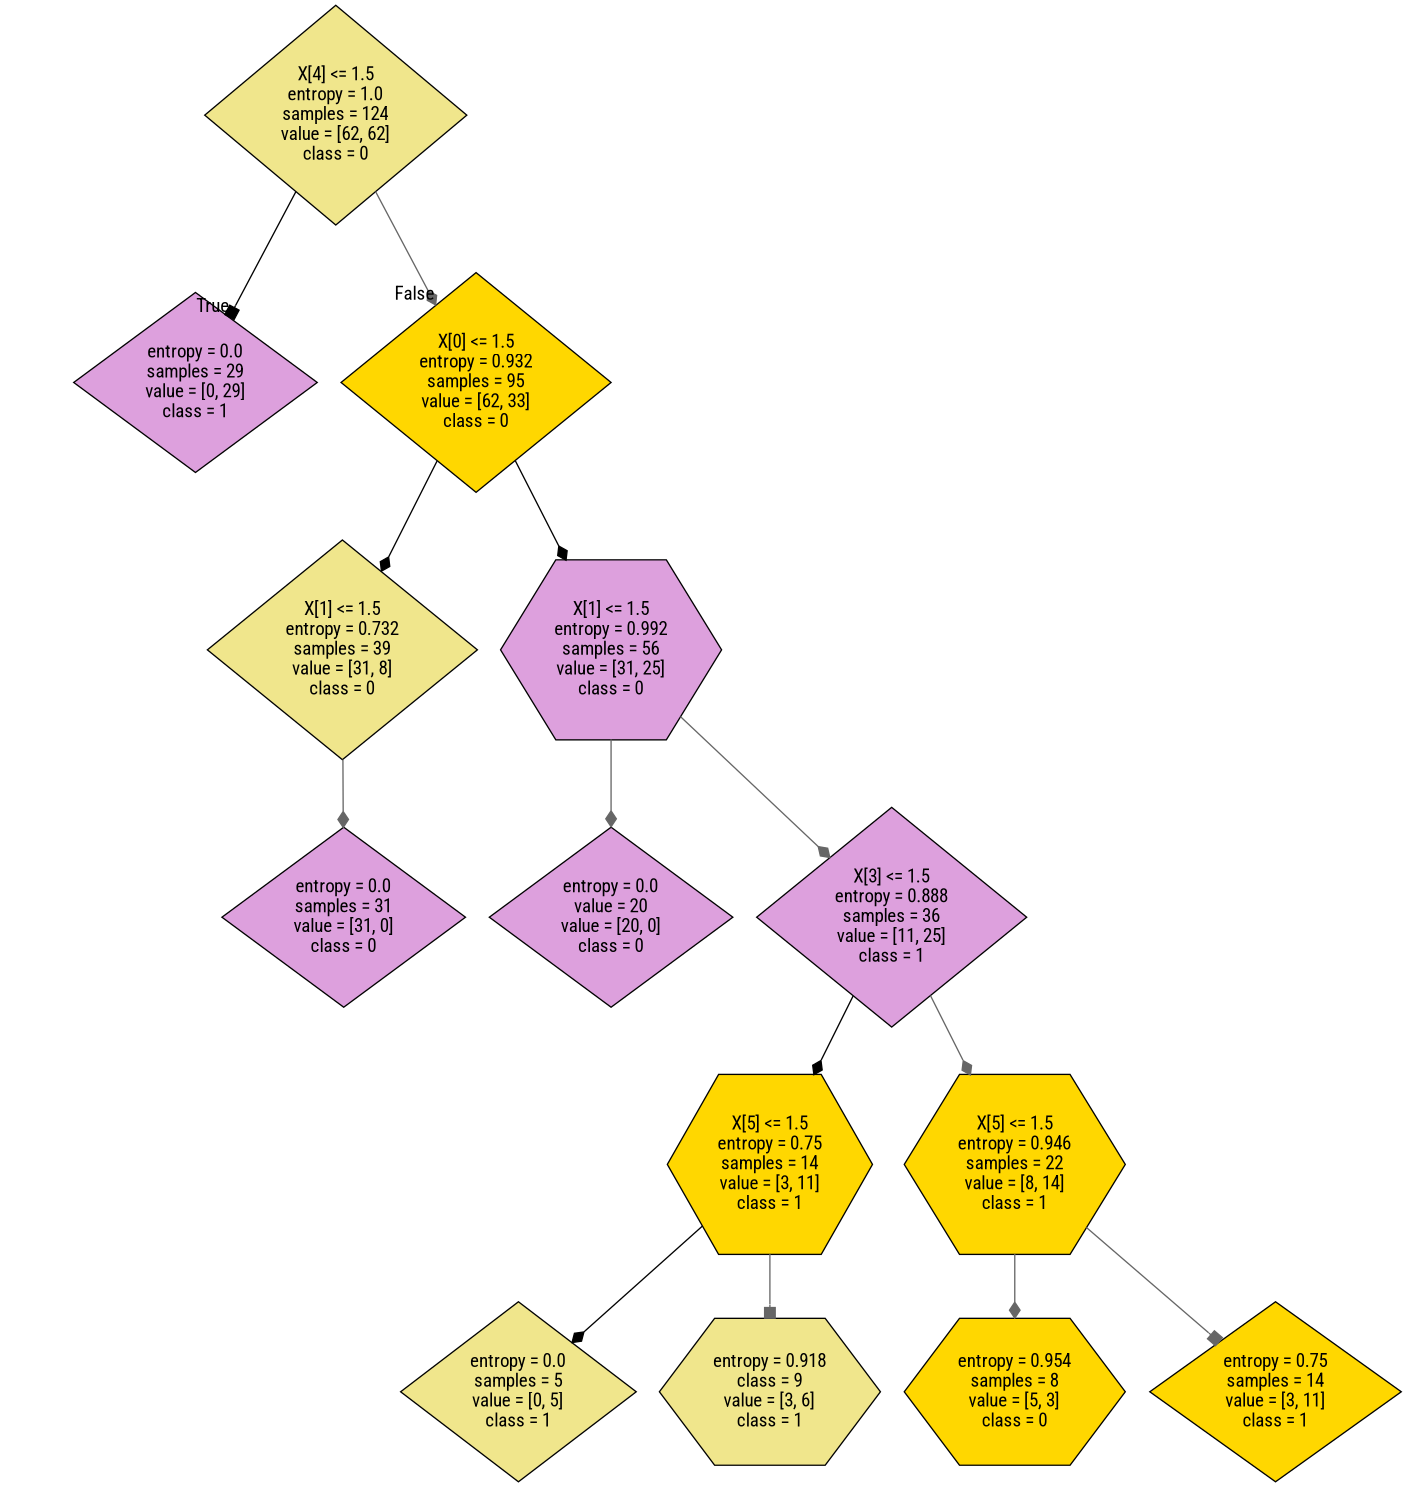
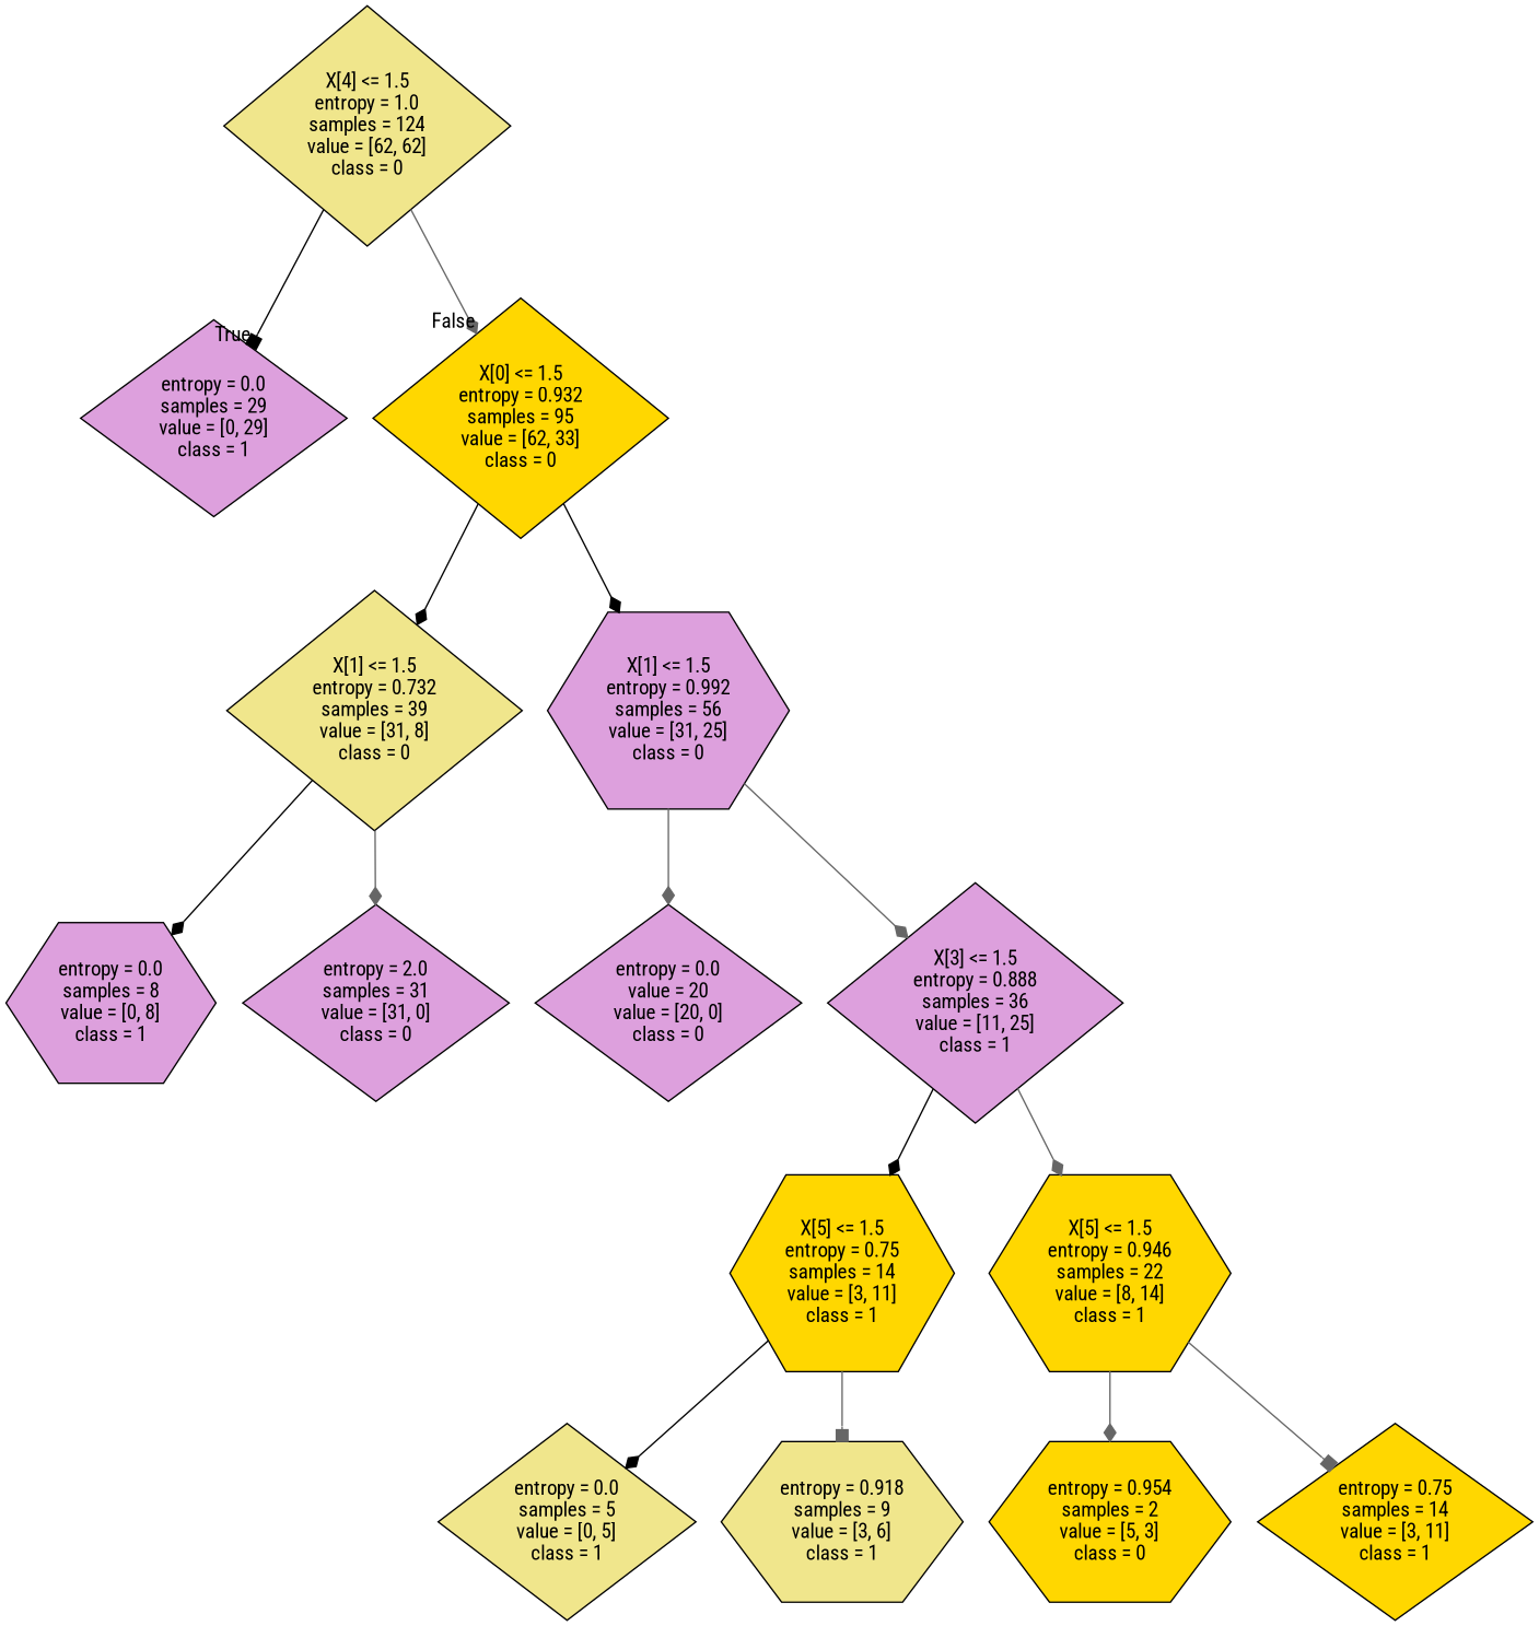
  digraph {
    fontname="Roboto Condensed"
    node [color=black fillcolor=plum fontname="Roboto Condensed" shape=diamond style=filled]
    edge [arrowhead=diamond color=gray40 fontname="Roboto Condensed"]
    n1 [fillcolor=khaki label="X[4] <= 1.5\nentropy = 1.0\nsamples = 124\nvalue = [62, 62]\nclass = 0"]
    n2 [label="entropy = 0.0\nsamples = 29\nvalue = [0, 29]\nclass = 1"]
    n3 [fillcolor=gold label="X[0] <= 1.5\nentropy = 0.932\nsamples = 95\nvalue = [62, 33]\nclass = 0"]
    n4 [fillcolor=khaki label="X[1] <= 1.5\nentropy = 0.732\nsamples = 39\nvalue = [31, 8]\nclass = 0"]
    n5 [label="X[1] <= 1.5\nentropy = 0.992\nsamples = 56\nvalue = [31, 25]\nclass = 0" shape=hexagon]
-   n7 [label="entropy = 0.0\nsamples = 31\nvalue = [31, 0]\nclass = 0"]
+   n6 [label="entropy = 0.0\nsamples = 8\nvalue = [0, 8]\nclass = 1" shape=hexagon]
+   n7 [label="entropy = 2.0\nsamples = 31\nvalue = [31, 0]\nclass = 0"]
    n8 [label="entropy = 0.0\nvalue = 20\nvalue = [20, 0]\nclass = 0"]
    n9 [label="X[3] <= 1.5\nentropy = 0.888\nsamples = 36\nvalue = [11, 25]\nclass = 1"]
    n10 [fillcolor=gold label="X[5] <= 1.5\nentropy = 0.75\nsamples = 14\nvalue = [3, 11]\nclass = 1" shape=hexagon]
    n11 [fillcolor=gold label="X[5] <= 1.5\nentropy = 0.946\nsamples = 22\nvalue = [8, 14]\nclass = 1" shape=hexagon]
    n12 [fillcolor=khaki label="entropy = 0.0\nsamples = 5\nvalue = [0, 5]\nclass = 1"]
-   n13 [fillcolor=khaki label="entropy = 0.918\nclass = 9\nvalue = [3, 6]\nclass = 1" shape=hexagon]
-   n14 [fillcolor=gold label="entropy = 0.954\nsamples = 8\nvalue = [5, 3]\nclass = 0" shape=hexagon]
+   n13 [fillcolor=khaki label="entropy = 0.918\nsamples = 9\nvalue = [3, 6]\nclass = 1" shape=hexagon]
+   n14 [fillcolor=gold label="entropy = 0.954\nsamples = 2\nvalue = [5, 3]\nclass = 0" shape=hexagon]
    n15 [fillcolor=gold label="entropy = 0.75\nsamples = 14\nvalue = [3, 11]\nclass = 1"]
    n1 -> n2 [arrowhead=box color=black headlabel=True labelangle=45 labeldistance=2.5]
    n1 -> n3 [headlabel=False labelangle=-45 labeldistance=2.5]
    n3 -> n4 [color=black]
    n3 -> n5 [color=black]
+   n4 -> n6 [color=black]
    n4 -> n7
    n5 -> n8
    n5 -> n9
    n9 -> n10 [color=black]
    n9 -> n11
    n10 -> n12 [color=black]
    n10 -> n13 [arrowhead=box]
    n11 -> n14
    n11 -> n15 [arrowhead=box]
  }
